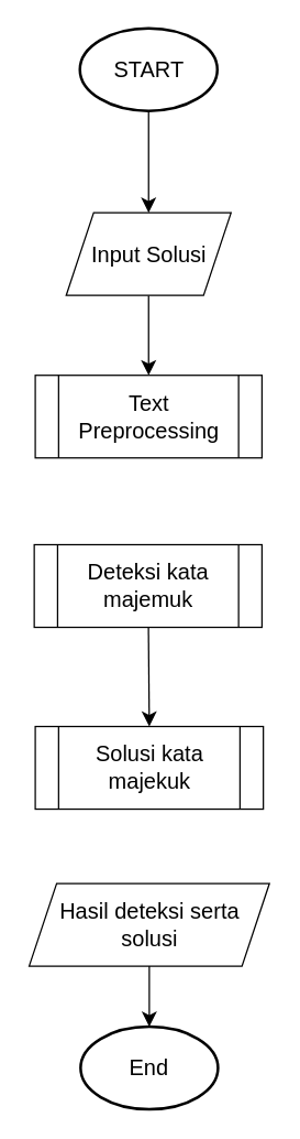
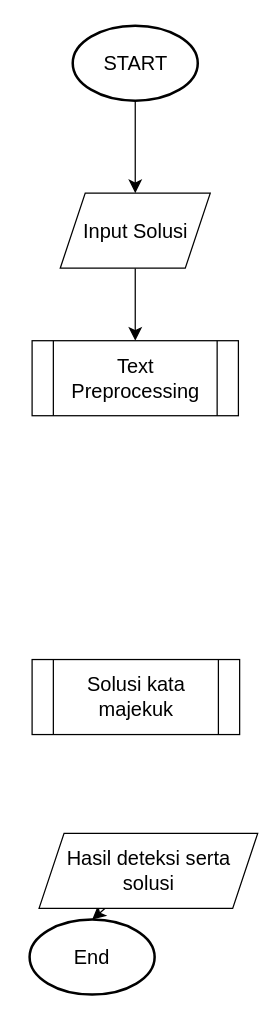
  <mxCell id="0" />
  <mxCell id="1" parent="0" />
  <mxCell id="2" style="edgeStyle=none;curved=1;rounded=0;orthogonalLoop=1;jettySize=auto;html=1;entryX=0.5;entryY=0;entryDx=0;entryDy=0;fontSize=12;startSize=8;endSize=8;" edge="1" parent="1" source="3" target="5"><mxGeometry relative="1" as="geometry" /></mxCell>
  <mxCell id="3" value="START" style="strokeWidth=2;html=1;shape=mxgraph.flowchart.start_1;whiteSpace=wrap;fontSize=16;" vertex="1" parent="1"><mxGeometry x="57.5" y="20" width="100" height="60" as="geometry" /></mxCell>
  <mxCell id="4" style="edgeStyle=none;curved=1;rounded=0;orthogonalLoop=1;jettySize=auto;html=1;entryX=0.5;entryY=0;entryDx=0;entryDy=0;fontSize=12;startSize=8;endSize=8;" edge="1" parent="1" source="5" target="6"><mxGeometry relative="1" as="geometry" /></mxCell>
  <mxCell id="5" value="Input Solusi" style="shape=parallelogram;perimeter=parallelogramPerimeter;whiteSpace=wrap;html=1;fixedSize=1;fontSize=16;" vertex="1" parent="1"><mxGeometry x="47.5" y="154" width="120" height="60" as="geometry" /></mxCell>
  <mxCell id="6" value="Text Preprocessing" style="shape=process;whiteSpace=wrap;html=1;backgroundOutline=1;fontSize=16;" vertex="1" parent="1"><mxGeometry x="25" y="272" width="165" height="60" as="geometry" /></mxCell>
- <mxCell id="7" style="edgeStyle=none;curved=1;rounded=0;orthogonalLoop=1;jettySize=auto;html=1;entryX=0.5;entryY=0;entryDx=0;entryDy=0;fontSize=12;startSize=8;endSize=8;" edge="1" parent="1" source="8" target="9"><mxGeometry relative="1" as="geometry" /></mxCell>
- <mxCell id="8" value="Deteksi kata majemuk" style="shape=process;whiteSpace=wrap;html=1;backgroundOutline=1;fontSize=16;" vertex="1" parent="1"><mxGeometry x="24.25" y="395" width="165.75" height="60" as="geometry" /></mxCell>
  <mxCell id="9" value="Solusi kata majekuk" style="shape=process;whiteSpace=wrap;html=1;backgroundOutline=1;fontSize=16;" vertex="1" parent="1"><mxGeometry x="25" y="527" width="166" height="60" as="geometry" /></mxCell>
  <mxCell id="10" style="edgeStyle=none;curved=1;rounded=0;orthogonalLoop=1;jettySize=auto;html=1;entryX=0.5;entryY=0;entryDx=0;entryDy=0;entryPerimeter=0;fontSize=12;startSize=8;endSize=8;" edge="1" parent="1" source="11" target="12"><mxGeometry relative="1" as="geometry" /></mxCell>
- <mxCell id="11" value="Hasil deteksi serta solusi" style="shape=parallelogram;perimeter=parallelogramPerimeter;whiteSpace=wrap;html=1;fixedSize=1;fontSize=16;" vertex="1" parent="1"><mxGeometry x="20.56" y="641" width="174.88" height="60" as="geometry" /></mxCell>
- <mxCell id="12" value="End" style="strokeWidth=2;html=1;shape=mxgraph.flowchart.start_1;whiteSpace=wrap;fontSize=16;" vertex="1" parent="1"><mxGeometry x="58" y="745" width="100" height="60" as="geometry" /></mxCell>
+ <mxCell id="11" value="Hasil deteksi serta solusi" style="shape=parallelogram;perimeter=parallelogramPerimeter;whiteSpace=wrap;html=1;fixedSize=1;fontSize=16;" vertex="1" parent="1"><mxGeometry x="30.56" y="666" width="174.88" height="60" as="geometry" /></mxCell>
+ <mxCell id="12" value="End" style="strokeWidth=2;html=1;shape=mxgraph.flowchart.start_1;whiteSpace=wrap;fontSize=16;" vertex="1" parent="1"><mxGeometry x="23" y="735" width="100" height="60" as="geometry" /></mxCell>
